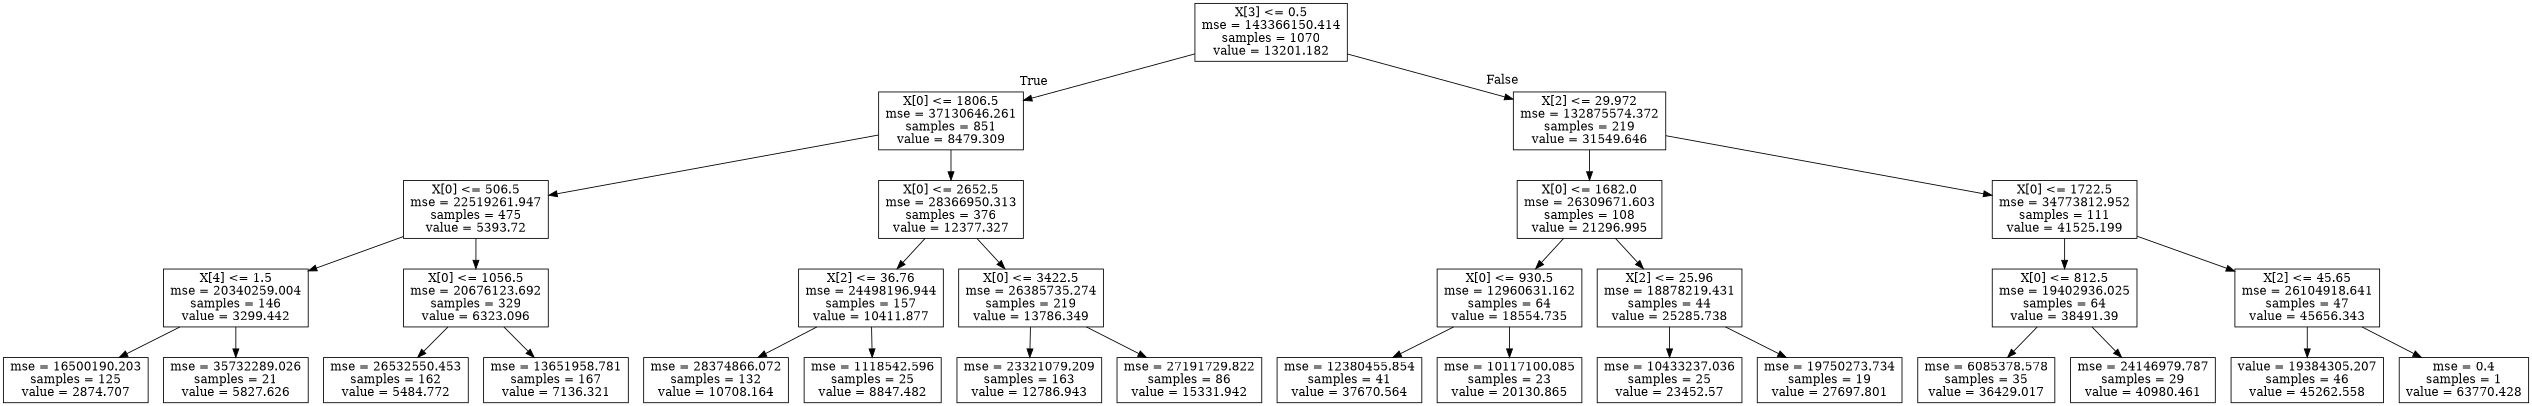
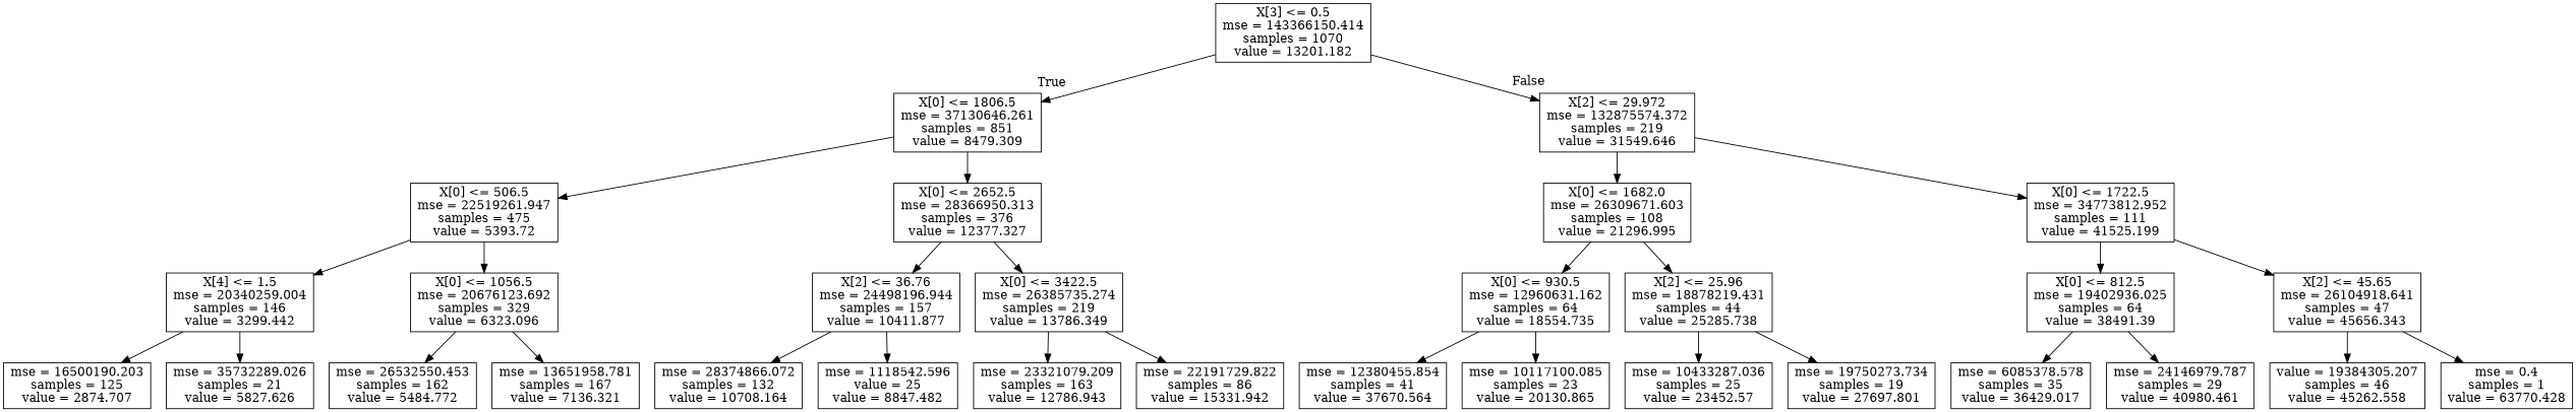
  digraph {
    node [shape=box]
    n1 [label="X[3] <= 0.5\nmse = 143366150.414\nsamples = 1070\nvalue = 13201.182"]
    n2 [label="X[0] <= 1806.5\nmse = 37130646.261\nsamples = 851\nvalue = 8479.309"]
    n3 [label="X[2] <= 29.972\nmse = 132875574.372\nsamples = 219\nvalue = 31549.646"]
    n4 [label="X[0] <= 506.5\nmse = 22519261.947\nsamples = 475\nvalue = 5393.72"]
    n5 [label="X[0] <= 2652.5\nmse = 28366950.313\nsamples = 376\nvalue = 12377.327"]
    n6 [label="X[0] <= 1682.0\nmse = 26309671.603\nsamples = 108\nvalue = 21296.995"]
    n7 [label="X[0] <= 1722.5\nmse = 34773812.952\nsamples = 111\nvalue = 41525.199"]
    n8 [label="X[4] <= 1.5\nmse = 20340259.004\nsamples = 146\nvalue = 3299.442"]
    n9 [label="X[0] <= 1056.5\nmse = 20676123.692\nsamples = 329\nvalue = 6323.096"]
    n10 [label="X[2] <= 36.76\nmse = 24498196.944\nsamples = 157\nvalue = 10411.877"]
    n11 [label="X[0] <= 3422.5\nmse = 26385735.274\nsamples = 219\nvalue = 13786.349"]
    n12 [label="mse = 16500190.203\nsamples = 125\nvalue = 2874.707"]
    n13 [label="mse = 35732289.026\nsamples = 21\nvalue = 5827.626"]
    n14 [label="mse = 26532550.453\nsamples = 162\nvalue = 5484.772"]
    n15 [label="mse = 13651958.781\nsamples = 167\nvalue = 7136.321"]
    n16 [label="mse = 28374866.072\nsamples = 132\nvalue = 10708.164"]
-   n17 [label="mse = 1118542.596\nsamples = 25\nvalue = 8847.482"]
+   n17 [label="mse = 1118542.596\nvalue = 25\nvalue = 8847.482"]
    n18 [label="mse = 23321079.209\nsamples = 163\nvalue = 12786.943"]
-   n19 [label="mse = 27191729.822\nsamples = 86\nvalue = 15331.942"]
+   n19 [label="mse = 22191729.822\nsamples = 86\nvalue = 15331.942"]
    n20 [label="X[0] <= 930.5\nmse = 12960631.162\nsamples = 64\nvalue = 18554.735"]
    n21 [label="X[2] <= 25.96\nmse = 18878219.431\nsamples = 44\nvalue = 25285.738"]
    n22 [label="X[0] <= 812.5\nmse = 19402936.025\nsamples = 64\nvalue = 38491.39"]
    n23 [label="X[2] <= 45.65\nmse = 26104918.641\nsamples = 47\nvalue = 45656.343"]
    n24 [label="mse = 12380455.854\nsamples = 41\nvalue = 37670.564"]
    n25 [label="mse = 10117100.085\nsamples = 23\nvalue = 20130.865"]
-   n26 [label="mse = 10433237.036\nsamples = 25\nvalue = 23452.57"]
+   n26 [label="mse = 10433287.036\nsamples = 25\nvalue = 23452.57"]
    n27 [label="mse = 19750273.734\nsamples = 19\nvalue = 27697.801"]
    n28 [label="mse = 6085378.578\nsamples = 35\nvalue = 36429.017"]
    n29 [label="mse = 24146979.787\nsamples = 29\nvalue = 40980.461"]
    n30 [label="value = 19384305.207\nsamples = 46\nvalue = 45262.558"]
    n31 [label="mse = 0.4\nsamples = 1\nvalue = 63770.428"]
    n1 -> n2 [headlabel=True labelangle=45 labeldistance=2.5]
    n1 -> n3 [headlabel=False labelangle=-45 labeldistance=2.5]
    n2 -> n4
    n2 -> n5
    n3 -> n6
    n3 -> n7
    n4 -> n8
    n4 -> n9
    n5 -> n10
    n5 -> n11
    n6 -> n20
    n6 -> n21
    n7 -> n22
    n7 -> n23
    n8 -> n12
    n8 -> n13
    n9 -> n14
    n9 -> n15
    n10 -> n16
    n10 -> n17
    n11 -> n18
    n11 -> n19
    n20 -> n24
    n20 -> n25
    n21 -> n26
    n21 -> n27
    n22 -> n28
    n22 -> n29
    n23 -> n30
    n23 -> n31
  }
